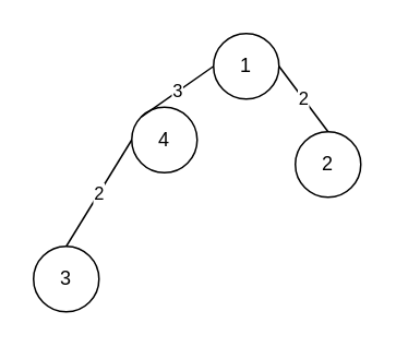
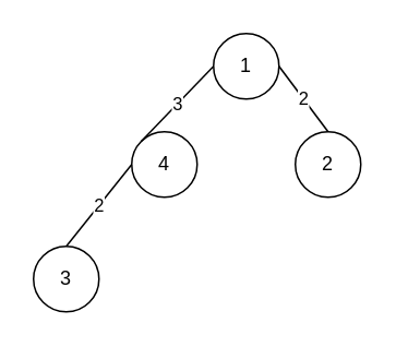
  <mxCell id="0" />
  <mxCell id="1" parent="0" />
  <mxCell id="2" value="1" style="ellipse;whiteSpace=wrap;html=1;aspect=fixed;" vertex="1" parent="1"><mxGeometry x="130" y="20" width="40" height="40" as="geometry" /></mxCell>
  <mxCell id="3" value="3" style="ellipse;whiteSpace=wrap;html=1;aspect=fixed;" vertex="1" parent="1"><mxGeometry x="20" y="150" width="40" height="40" as="geometry" /></mxCell>
  <mxCell id="4" value="2" style="ellipse;whiteSpace=wrap;html=1;aspect=fixed;" vertex="1" parent="1"><mxGeometry x="180" y="80" width="40" height="40" as="geometry" /></mxCell>
- <mxCell id="5" value="4" style="ellipse;whiteSpace=wrap;html=1;aspect=fixed;" vertex="1" parent="1"><mxGeometry x="80" y="65" width="40" height="40" as="geometry" /></mxCell>
+ <mxCell id="5" value="4" style="ellipse;whiteSpace=wrap;html=1;aspect=fixed;" vertex="1" parent="1"><mxGeometry x="80" y="80" width="40" height="40" as="geometry" /></mxCell>
  <mxCell id="6" value="2" style="endArrow=none;html=1;rounded=0;exitX=1;exitY=0.5;exitDx=0;exitDy=0;entryX=0.5;entryY=0;entryDx=0;entryDy=0;" edge="1" parent="1" source="2" target="4"><mxGeometry width="50" height="50" relative="1" as="geometry"><mxPoint x="170" y="50" as="sourcePoint" /><mxPoint x="220" y="0" as="targetPoint" /></mxGeometry></mxCell>
  <mxCell id="7" value="2" style="endArrow=none;html=1;rounded=0;exitX=0.5;exitY=0;exitDx=0;exitDy=0;entryX=0;entryY=0.5;entryDx=0;entryDy=0;" edge="1" parent="1" source="3" target="5"><mxGeometry width="50" height="50" relative="1" as="geometry"><mxPoint x="170" y="60" as="sourcePoint" /><mxPoint x="220" y="130" as="targetPoint" /></mxGeometry></mxCell>
  <mxCell id="8" value="3" style="endArrow=none;html=1;rounded=0;exitX=0;exitY=0.5;exitDx=0;exitDy=0;entryX=0;entryY=0;entryDx=0;entryDy=0;" edge="1" parent="1" source="2" target="5"><mxGeometry width="50" height="50" relative="1" as="geometry"><mxPoint x="170" y="90" as="sourcePoint" /><mxPoint x="220" y="40" as="targetPoint" /></mxGeometry></mxCell>
